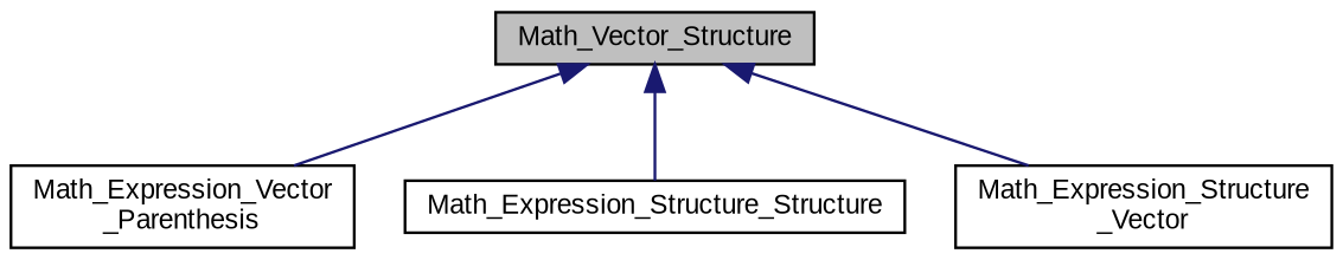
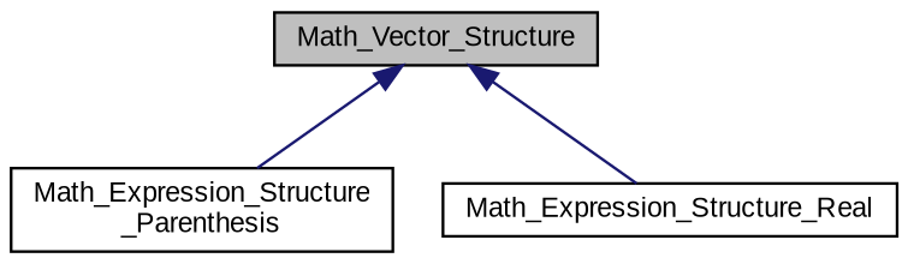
  digraph {
    fontname="Liberation Sans"
    rankdir=TB
    node [color=black fillcolor=white fontname="Liberation Sans" fontsize=10 shape=record style=filled]
    edge [color=midnightblue dir=back fontname="Liberation Sans" fontsize=10 labelfontname=Helvetica labelfontsize=10 style=solid]
    n1 [fillcolor=grey75 fontcolor=black height=0.2 label=Math_Vector_Structure width=0.4]
-   n2 [height=0.2 label="Math_Expression_Vector\l_Parenthesis" width=0.4]
-   n3 [height=0.2 label=Math_Expression_Structure_Structure width=0.4]
-   n4 [height=0.2 label="Math_Expression_Structure\l_Vector" width=0.4]
+   n2 [height=0.2 label="Math_Expression_Structure\l_Parenthesis" width=0.4]
+   n3 [height=0.2 label=Math_Expression_Structure_Real width=0.4]
    n1 -> n2
    n1 -> n3
-   n1 -> n4
  }
